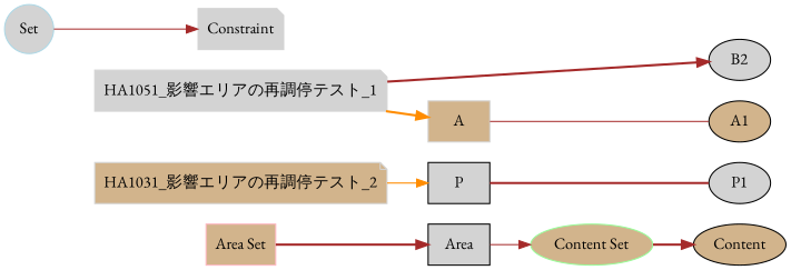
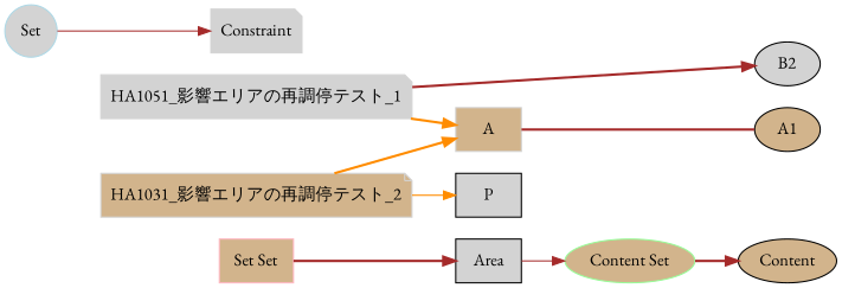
  digraph {
    clusterrank=global
    fontname="EB Garamond"
    rankdir=LR
    node [fillcolor=lightgrey fontname="EB Garamond" shape=ellipse style=filled]
    edge [color=brown fontname="EB Garamond" style=bold]
    Area [shape=box]
    n2 [color=lightgrey fillcolor=tan label=A shape=box]
    n3 [label=P shape=box]
    Content [fillcolor=tan]
    n5 [fillcolor=tan label=A1]
    n6 [label=B2]
-   n7 [label=P1]
    Constraint [color=lightgrey shape=note]
    n9 [color=lightgrey label="HA1051_影響エリアの再調停テスト_1" shape=note]
    n10 [color=lightgrey fillcolor=tan label="HA1031_影響エリアの再調停テスト_2" shape=note]
-   "Area Set" [color=lightpink fillcolor=tan shape=box]
+   "Area Set" [color=lightpink fillcolor=tan shape=box label="Set Set"]
    "Content Set" [color=palegreen fillcolor=tan]
    n13 [color=lightblue label=Set shape=circle]
    subgraph sub_1 {
      rank=same
      Area
      n2
      n3
    }
    subgraph sub_2 {
      rank=same
      Content
      n5
      n6
-     n7
    }
    subgraph sub_3 {
      rank=same
      Constraint
      n9
      n10
    }
    subgraph sub_4 {
      rank=same
      Constraint
    }
    subgraph sub_5 {
      rank=same
      Constraint
    }
    subgraph sub_6 {
      "Area Set"
    }
    subgraph sub_7 {
      "Content Set"
    }
    subgraph sub_8 {
      rank=same
      n13
    }
    Area -> "Content Set" [style=solid]
-   n2 -> n5 [dir=none style=solid]
-   n3 -> n7 [dir=none]
+   n2 -> n5 [dir=none]
    n9 -> n2 [color=darkorange]
    n9 -> n6
+   n10 -> n2 [color=darkorange]
    n10 -> n3 [color=darkorange style=solid]
    "Area Set" -> Area
    "Content Set" -> Content
    n13 -> Constraint [style=solid]
  }
